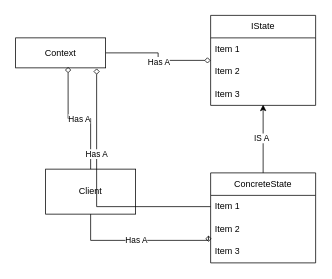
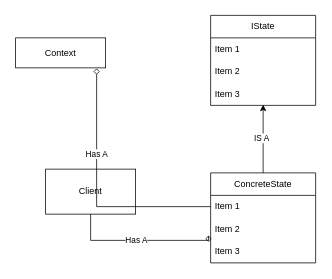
  <mxCell id="0" />
  <mxCell id="1" parent="0" />
- <mxCell id="2" style="edgeStyle=orthogonalEdgeStyle;rounded=0;orthogonalLoop=1;jettySize=auto;html=1;endArrow=diamond;endFill=0;" parent="1" source="4" target="5" edge="1"><mxGeometry relative="1" as="geometry"><mxPoint x="350" y="80" as="targetPoint" /></mxGeometry></mxCell>
- <mxCell id="3" value="Has A" style="edgeLabel;html=1;align=center;verticalAlign=middle;resizable=0;points=[];" parent="2" vertex="1" connectable="0"><mxGeometry x="0.067" y="-1" relative="1" as="geometry"><mxPoint as="offset" /></mxGeometry></mxCell>
  <mxCell id="4" value="Context" style="rounded=0;whiteSpace=wrap;html=1;" parent="1" vertex="1"><mxGeometry x="20" y="50" width="120" height="40" as="geometry" /></mxCell>
  <mxCell id="5" value="IState" style="swimlane;fontStyle=0;childLayout=stackLayout;horizontal=1;startSize=30;horizontalStack=0;resizeParent=1;resizeParentMax=0;resizeLast=0;collapsible=1;marginBottom=0;whiteSpace=wrap;html=1;" parent="1" vertex="1"><mxGeometry x="280" y="20" width="140" height="120" as="geometry" /></mxCell>
  <mxCell id="6" value="Item 1" style="text;strokeColor=none;fillColor=none;align=left;verticalAlign=middle;spacingLeft=4;spacingRight=4;overflow=hidden;points=[[0,0.5],[1,0.5]];portConstraint=eastwest;rotatable=0;whiteSpace=wrap;html=1;" parent="5" vertex="1"><mxGeometry y="30" width="140" height="30" as="geometry" /></mxCell>
  <mxCell id="7" value="Item 2" style="text;strokeColor=none;fillColor=none;align=left;verticalAlign=middle;spacingLeft=4;spacingRight=4;overflow=hidden;points=[[0,0.5],[1,0.5]];portConstraint=eastwest;rotatable=0;whiteSpace=wrap;html=1;" parent="5" vertex="1"><mxGeometry y="60" width="140" height="30" as="geometry" /></mxCell>
  <mxCell id="8" value="Item 3" style="text;strokeColor=none;fillColor=none;align=left;verticalAlign=middle;spacingLeft=4;spacingRight=4;overflow=hidden;points=[[0,0.5],[1,0.5]];portConstraint=eastwest;rotatable=0;whiteSpace=wrap;html=1;" parent="5" vertex="1"><mxGeometry y="90" width="140" height="30" as="geometry" /></mxCell>
  <mxCell id="9" value="ConcreteState" style="swimlane;fontStyle=0;childLayout=stackLayout;horizontal=1;startSize=30;horizontalStack=0;resizeParent=1;resizeParentMax=0;resizeLast=0;collapsible=1;marginBottom=0;whiteSpace=wrap;html=1;" parent="1" vertex="1"><mxGeometry x="280" y="230" width="140" height="120" as="geometry" /></mxCell>
  <mxCell id="10" value="Item 1" style="text;strokeColor=none;fillColor=none;align=left;verticalAlign=middle;spacingLeft=4;spacingRight=4;overflow=hidden;points=[[0,0.5],[1,0.5]];portConstraint=eastwest;rotatable=0;whiteSpace=wrap;html=1;" parent="9" vertex="1"><mxGeometry y="30" width="140" height="30" as="geometry" /></mxCell>
  <mxCell id="11" value="Item 2" style="text;strokeColor=none;fillColor=none;align=left;verticalAlign=middle;spacingLeft=4;spacingRight=4;overflow=hidden;points=[[0,0.5],[1,0.5]];portConstraint=eastwest;rotatable=0;whiteSpace=wrap;html=1;" parent="9" vertex="1"><mxGeometry y="60" width="140" height="30" as="geometry" /></mxCell>
  <mxCell id="12" value="Item 3" style="text;strokeColor=none;fillColor=none;align=left;verticalAlign=middle;spacingLeft=4;spacingRight=4;overflow=hidden;points=[[0,0.5],[1,0.5]];portConstraint=eastwest;rotatable=0;whiteSpace=wrap;html=1;" parent="9" vertex="1"><mxGeometry y="90" width="140" height="30" as="geometry" /></mxCell>
  <mxCell id="13" style="edgeStyle=orthogonalEdgeStyle;rounded=0;orthogonalLoop=1;jettySize=auto;html=1;entryX=0.5;entryY=0.967;entryDx=0;entryDy=0;entryPerimeter=0;" parent="1" source="9" target="8" edge="1"><mxGeometry relative="1" as="geometry" /></mxCell>
  <mxCell id="14" value="IS A" style="edgeLabel;html=1;align=center;verticalAlign=middle;resizable=0;points=[];" parent="13" vertex="1" connectable="0"><mxGeometry x="0.033" y="3" relative="1" as="geometry"><mxPoint as="offset" /></mxGeometry></mxCell>
  <mxCell id="15" value="Client" style="rounded=0;whiteSpace=wrap;html=1;" parent="1" vertex="1"><mxGeometry x="60" y="225" width="120" height="60" as="geometry" /></mxCell>
- <mxCell id="16" value="Has A" style="edgeStyle=orthogonalEdgeStyle;rounded=0;orthogonalLoop=1;jettySize=auto;html=1;entryX=0.583;entryY=0.967;entryDx=0;entryDy=0;entryPerimeter=0;endArrow=diamond;endFill=0;" parent="1" source="15" target="4" edge="1"><mxGeometry relative="1" as="geometry" /></mxCell>
  <mxCell id="17" style="edgeStyle=orthogonalEdgeStyle;rounded=0;orthogonalLoop=1;jettySize=auto;html=1;entryX=-0.021;entryY=0.067;entryDx=0;entryDy=0;entryPerimeter=0;endArrow=diamond;endFill=0;" parent="1" source="15" target="12" edge="1"><mxGeometry relative="1" as="geometry"><Array as="points"><mxPoint x="277" y="320" /></Array></mxGeometry></mxCell>
  <mxCell id="18" value="Has A" style="edgeLabel;html=1;align=center;verticalAlign=middle;resizable=0;points=[];" parent="17" vertex="1" connectable="0"><mxGeometry x="-0.024" y="1" relative="1" as="geometry"><mxPoint as="offset" /></mxGeometry></mxCell>
  <mxCell id="19" style="edgeStyle=orthogonalEdgeStyle;rounded=0;orthogonalLoop=1;jettySize=auto;html=1;entryX=0.9;entryY=1.017;entryDx=0;entryDy=0;entryPerimeter=0;endArrow=diamond;endFill=0;" parent="1" source="10" target="4" edge="1"><mxGeometry relative="1" as="geometry"><mxPoint x="130" y="120" as="targetPoint" /></mxGeometry></mxCell>
  <mxCell id="20" value="Has A" style="edgeLabel;html=1;align=center;verticalAlign=middle;resizable=0;points=[];" parent="19" vertex="1" connectable="0"><mxGeometry x="0.329" y="1" relative="1" as="geometry"><mxPoint as="offset" /></mxGeometry></mxCell>
